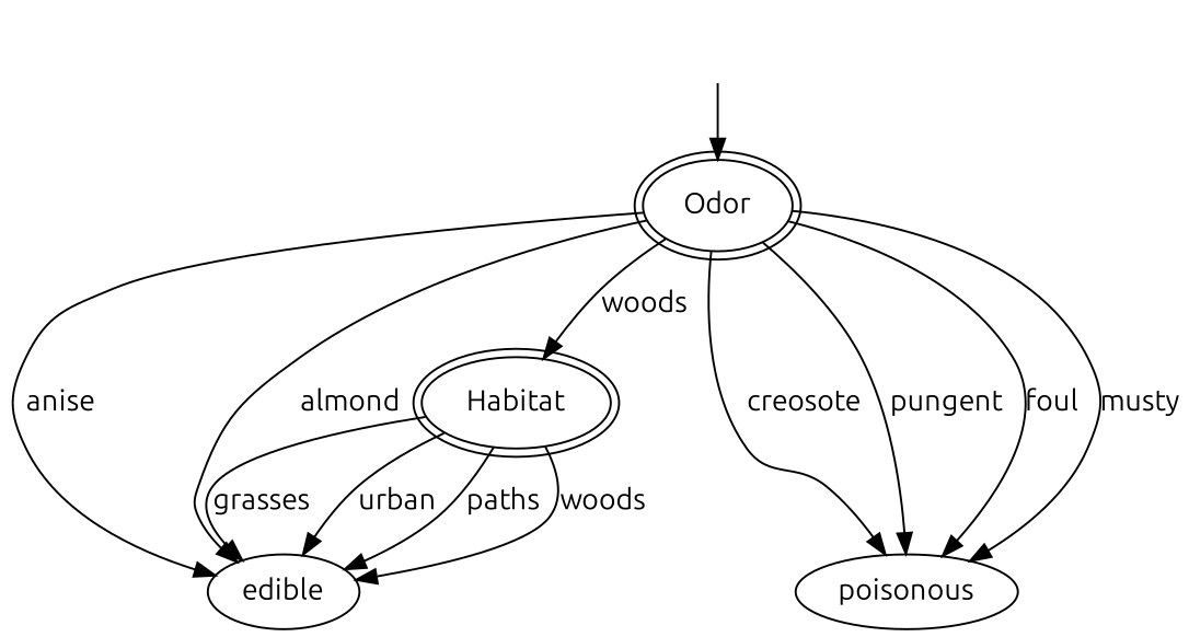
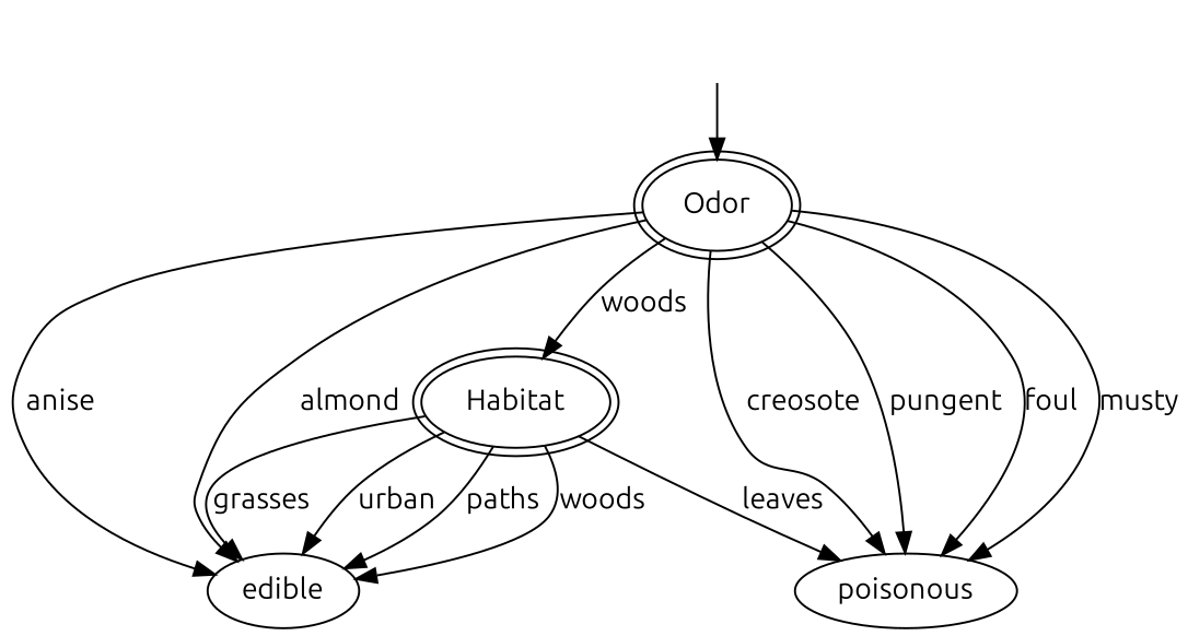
  digraph {
    fontname=Ubuntu
    node [fontname=Ubuntu]
    edge [fontname=Ubuntu]
    node0 [style=invis]
    n2 [label=Odor peripheries=2]
    n3 [label=edible]
    n4 [label=poisonous]
    n5 [label=Habitat peripheries=2]
    node0 -> n2
    n2 -> n3 [label=anise]
    n2 -> n3 [label=almond]
    n2 -> n4 [label=creosote]
    n2 -> n4 [label=pungent]
    n2 -> n4 [label=foul]
    n2 -> n4 [label=musty]
    n2 -> n5 [label=woods]
    n5 -> n3 [label=grasses]
    n5 -> n3 [label=urban]
    n5 -> n3 [label=paths]
    n5 -> n3 [label=woods]
+   n5 -> n4 [label=leaves]
  }
